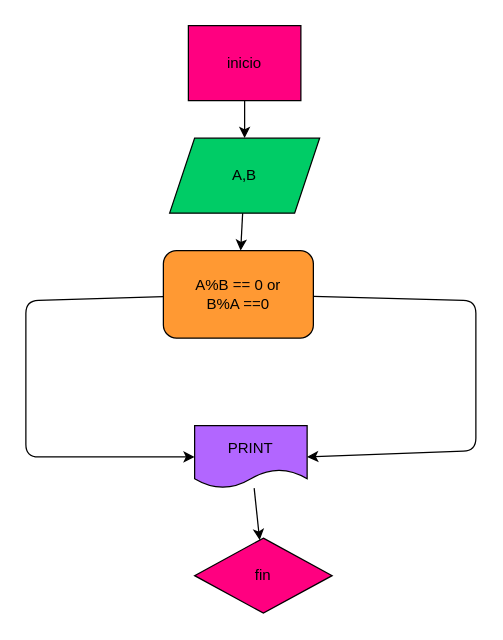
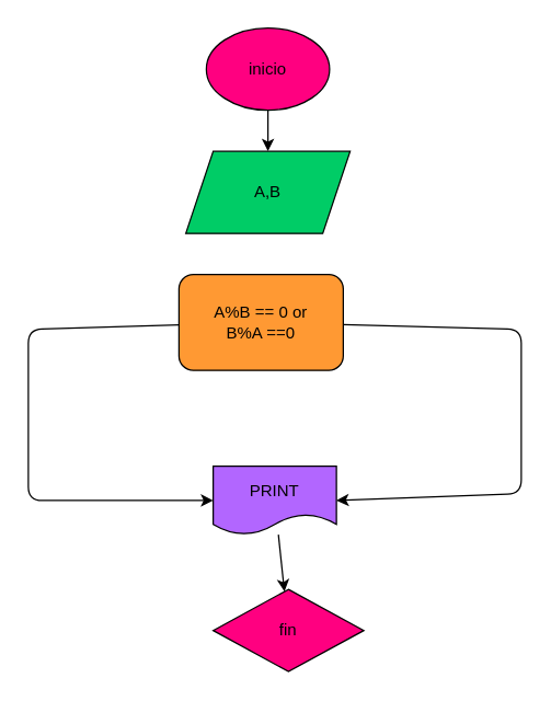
  <mxCell id="0" />
  <mxCell id="1" parent="0" />
  <mxCell id="2" value="" style="edgeStyle=none;html=1;" edge="1" parent="1" source="3" target="5"><mxGeometry relative="1" as="geometry" /></mxCell>
- <mxCell id="3" value="inicio" style="whiteSpace=wrap;html=1;fillColor=#FF0080;rounded=0;" vertex="1" parent="1"><mxGeometry x="150" y="20" width="90" height="60" as="geometry" /></mxCell>
- <mxCell id="4" value="" style="edgeStyle=none;html=1;" edge="1" parent="1" source="5" target="8"><mxGeometry relative="1" as="geometry" /></mxCell>
+ <mxCell id="3" value="inicio" style="ellipse;whiteSpace=wrap;html=1;fillColor=#FF0080;" vertex="1" parent="1"><mxGeometry x="150" y="20" width="90" height="60" as="geometry" /></mxCell>
  <mxCell id="5" value="A,B" style="shape=parallelogram;perimeter=parallelogramPerimeter;whiteSpace=wrap;html=1;fixedSize=1;fillColor=#00CC66;" vertex="1" parent="1"><mxGeometry x="135" y="110" width="120" height="60" as="geometry" /></mxCell>
  <mxCell id="6" value="" style="edgeStyle=none;html=1;entryX=1;entryY=0.5;entryDx=0;entryDy=0;" edge="1" parent="1" source="8" target="10"><mxGeometry relative="1" as="geometry"><mxPoint x="355" y="240" as="targetPoint" /><Array as="points"><mxPoint x="380" y="240" /><mxPoint x="380" y="360" /></Array></mxGeometry></mxCell>
  <mxCell id="7" value="" style="edgeStyle=none;html=1;entryX=0;entryY=0.5;entryDx=0;entryDy=0;" edge="1" parent="1" source="8" target="10"><mxGeometry relative="1" as="geometry"><mxPoint x="35" y="240" as="targetPoint" /><Array as="points"><mxPoint x="20" y="240" /><mxPoint x="20" y="365" /></Array></mxGeometry></mxCell>
  <mxCell id="8" value="A%B == 0 or&lt;br&gt;B%A ==0" style="whiteSpace=wrap;html=1;fillColor=#FF9933;rounded=1;" vertex="1" parent="1"><mxGeometry x="130" y="200" width="120" height="70" as="geometry" /></mxCell>
  <mxCell id="9" value="" style="edgeStyle=none;html=1;" edge="1" parent="1" source="10" target="11"><mxGeometry relative="1" as="geometry" /></mxCell>
  <mxCell id="10" value="PRINT" style="shape=document;whiteSpace=wrap;html=1;boundedLbl=1;fillColor=#B266FF;" vertex="1" parent="1"><mxGeometry x="155" y="340" width="90" height="50" as="geometry" /></mxCell>
  <mxCell id="11" value="fin" style="rhombus;whiteSpace=wrap;html=1;fillColor=#FF0080;" vertex="1" parent="1"><mxGeometry x="155" y="430" width="110" height="60" as="geometry" /></mxCell>
